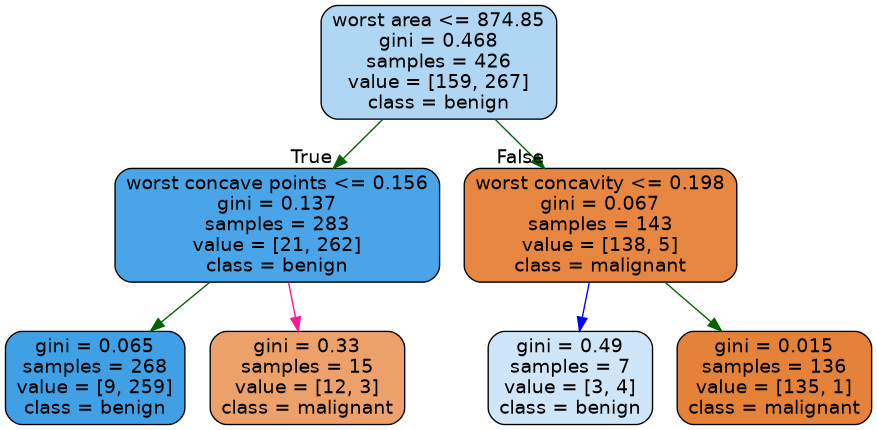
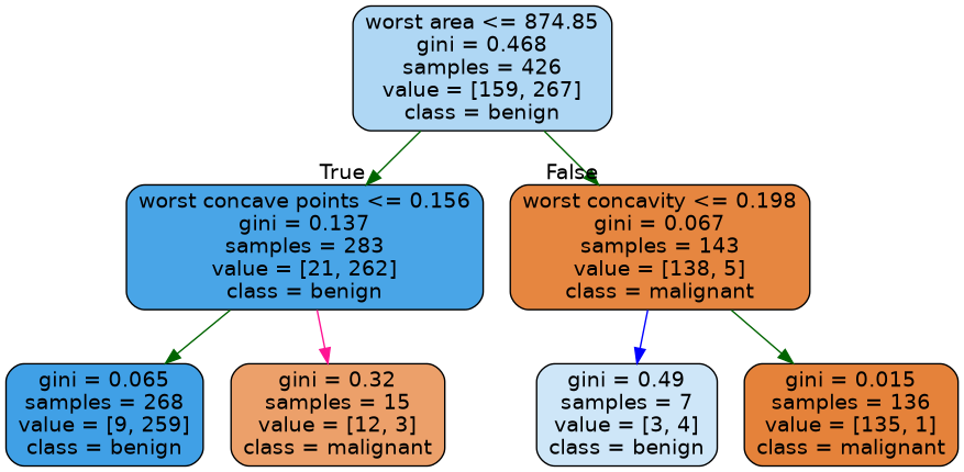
  digraph {
    node [color=black fontname=helvetica shape=box style="filled, rounded"]
    edge [fontname=helvetica color=darkgreen]
    n1 [fillcolor="#afd7f4" label="worst area <= 874.85\ngini = 0.468\nsamples = 426\nvalue = [159, 267]\nclass = benign"]
    n2 [fillcolor="#49a5e7" label="worst concave points <= 0.156\ngini = 0.137\nsamples = 283\nvalue = [21, 262]\nclass = benign"]
    n3 [fillcolor="#e68640" label="worst concavity <= 0.198\ngini = 0.067\nsamples = 143\nvalue = [138, 5]\nclass = malignant"]
    n4 [fillcolor="#40a0e6" label="gini = 0.065\nsamples = 268\nvalue = [9, 259]\nclass = benign"]
-   n5 [fillcolor="#eca06a" label="gini = 0.33\nsamples = 15\nvalue = [12, 3]\nclass = malignant"]
+   n5 [fillcolor="#eca06a" label="gini = 0.32\nsamples = 15\nvalue = [12, 3]\nclass = malignant"]
    n6 [fillcolor="#cee6f8" label="gini = 0.49\nsamples = 7\nvalue = [3, 4]\nclass = benign"]
    n7 [fillcolor="#e5823a" label="gini = 0.015\nsamples = 136\nvalue = [135, 1]\nclass = malignant"]
    n1 -> n2 [headlabel=True labelangle=45 labeldistance=2.5]
    n1 -> n3 [headlabel=False labelangle=-45 labeldistance=2.5]
    n2 -> n4
    n2 -> n5 [color=deeppink]
    n3 -> n6 [color=blue]
    n3 -> n7
  }
